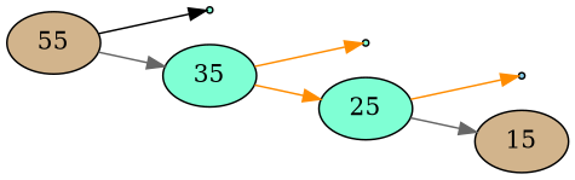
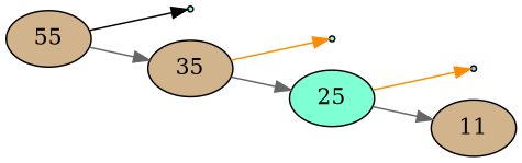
  digraph {
    ordering=out
    rankdir=LR
    node [fillcolor=aquamarine style=filled]
    edge [color=darkorange]
    null0 [shape=point]
    null1 [shape=point]
    null2 [fillcolor=skyblue shape=point]
    55 [fillcolor=tan]
-   35
+   35 [fillcolor=tan]
    25
-   15 [fillcolor=tan]
+   15 [fillcolor=tan label=11]
    55 -> null0 [color=black]
    55 -> 35 [color=gray40]
    35 -> null1
-   35 -> 25
+   35 -> 25 [color=gray40]
    25 -> null2
    25 -> 15 [color=gray40]
  }
